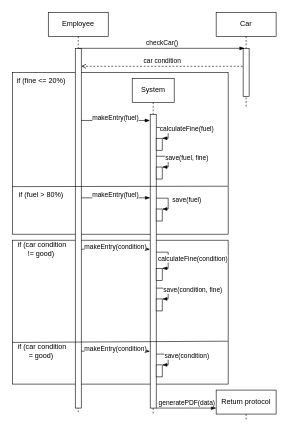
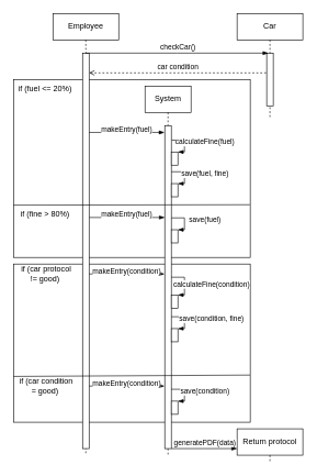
  <mxCell id="0" />
  <mxCell id="1" parent="0" />
  <mxCell id="2" value="" style="rounded=0;whiteSpace=wrap;html=1;" vertex="1" parent="1"><mxGeometry x="20" y="400" width="360" height="240" as="geometry" /></mxCell>
  <mxCell id="3" value="" style="rounded=0;whiteSpace=wrap;html=1;" vertex="1" parent="1"><mxGeometry x="20" y="120" width="360" height="270" as="geometry" /></mxCell>
  <mxCell id="4" value="Employee" style="shape=umlLifeline;perimeter=lifelinePerimeter;whiteSpace=wrap;html=1;container=1;dropTarget=0;collapsible=0;recursiveResize=0;outlineConnect=0;portConstraint=eastwest;newEdgeStyle={&quot;curved&quot;:0,&quot;rounded&quot;:0};" parent="1" vertex="1"><mxGeometry x="80" y="20" width="100" height="670" as="geometry" /></mxCell>
  <mxCell id="5" value="" style="rounded=0;whiteSpace=wrap;html=1;" parent="1" vertex="1"><mxGeometry x="125" y="80" width="10" height="600" as="geometry" /></mxCell>
  <mxCell id="6" value="Car" style="shape=umlLifeline;perimeter=lifelinePerimeter;whiteSpace=wrap;html=1;container=1;dropTarget=0;collapsible=0;recursiveResize=0;outlineConnect=0;portConstraint=eastwest;newEdgeStyle={&quot;curved&quot;:0,&quot;rounded&quot;:0};" parent="1" vertex="1"><mxGeometry x="360" y="20" width="100" height="160" as="geometry" /></mxCell>
  <mxCell id="7" value="" style="rounded=0;whiteSpace=wrap;html=1;" parent="1" vertex="1"><mxGeometry x="405" y="80" width="10" height="80" as="geometry" /></mxCell>
  <mxCell id="8" value="" style="edgeStyle=elbowEdgeStyle;fontSize=12;html=1;endArrow=blockThin;endFill=1;rounded=0;exitX=0.5;exitY=0;exitDx=0;exitDy=0;entryX=0.25;entryY=0;entryDx=0;entryDy=0;" parent="1" source="5" target="7" edge="1"><mxGeometry width="160" relative="1" as="geometry"><mxPoint x="160" y="80" as="sourcePoint" /><mxPoint x="320" y="80" as="targetPoint" /></mxGeometry></mxCell>
  <mxCell id="9" value="checkCar()" style="edgeLabel;html=1;align=center;verticalAlign=middle;resizable=0;points=[];" parent="8" vertex="1" connectable="0"><mxGeometry x="0.137" relative="1" as="geometry"><mxPoint x="-19" y="-10" as="offset" /></mxGeometry></mxCell>
  <mxCell id="10" value="" style="edgeStyle=elbowEdgeStyle;fontSize=12;html=1;endArrow=none;endFill=0;rounded=0;dashed=1;startArrow=open;startFill=0;entryX=-0.028;entryY=0.374;entryDx=0;entryDy=0;entryPerimeter=0;" parent="1" edge="1" target="7"><mxGeometry width="160" relative="1" as="geometry"><mxPoint x="135" y="110" as="sourcePoint" /><mxPoint x="400" y="110" as="targetPoint" /><Array as="points"><mxPoint x="400" y="100" /><mxPoint x="135.23" y="110.03" /></Array></mxGeometry></mxCell>
  <mxCell id="11" value="car condition" style="edgeLabel;html=1;align=center;verticalAlign=middle;resizable=0;points=[];" parent="10" vertex="1" connectable="0"><mxGeometry x="0.137" relative="1" as="geometry"><mxPoint x="-19" y="-10" as="offset" /></mxGeometry></mxCell>
- <mxCell id="12" value="if (fine &amp;lt;= 20%)&amp;nbsp;" style="text;html=1;align=center;verticalAlign=middle;whiteSpace=wrap;rounded=0;" vertex="1" parent="1"><mxGeometry x="20" y="120" width="100" height="30" as="geometry" /></mxCell>
+ <mxCell id="12" value="if (fuel &amp;lt;= 20%)&amp;nbsp;" style="text;html=1;align=center;verticalAlign=middle;whiteSpace=wrap;rounded=0;" vertex="1" parent="1"><mxGeometry x="20" y="120" width="100" height="30" as="geometry" /></mxCell>
  <mxCell id="13" value="System" style="shape=umlLifeline;perimeter=lifelinePerimeter;whiteSpace=wrap;html=1;container=1;dropTarget=0;collapsible=0;recursiveResize=0;outlineConnect=0;portConstraint=eastwest;newEdgeStyle={&quot;curved&quot;:0,&quot;rounded&quot;:0};" vertex="1" parent="1"><mxGeometry x="220" y="130" width="70" height="560" as="geometry" /></mxCell>
  <mxCell id="14" value="" style="rounded=0;whiteSpace=wrap;html=1;" vertex="1" parent="1"><mxGeometry x="250" y="190" width="10" height="490" as="geometry" /></mxCell>
  <mxCell id="15" value="" style="edgeStyle=elbowEdgeStyle;fontSize=12;html=1;endArrow=blockThin;endFill=1;rounded=0;exitX=1.025;exitY=0.324;exitDx=0;exitDy=0;exitPerimeter=0;" edge="1" parent="1"><mxGeometry width="160" relative="1" as="geometry"><mxPoint x="135.25" y="329.4" as="sourcePoint" /><mxPoint x="250" y="329.4" as="targetPoint" /><Array as="points" /></mxGeometry></mxCell>
  <mxCell id="16" value="makeEntry(fuel)" style="edgeLabel;html=1;align=center;verticalAlign=middle;resizable=0;points=[];" vertex="1" connectable="0" parent="15"><mxGeometry x="0.127" relative="1" as="geometry"><mxPoint x="-9" y="-5" as="offset" /></mxGeometry></mxCell>
  <mxCell id="17" value="" style="rounded=0;whiteSpace=wrap;html=1;" vertex="1" parent="1"><mxGeometry x="260" y="230" width="10" height="20" as="geometry" /></mxCell>
  <mxCell id="18" value="" style="edgeStyle=elbowEdgeStyle;fontSize=12;html=1;endArrow=blockThin;endFill=1;rounded=0;exitX=1.049;exitY=0.045;exitDx=0;exitDy=0;exitPerimeter=0;entryX=1;entryY=0;entryDx=0;entryDy=0;" edge="1" parent="1" source="14" target="17"><mxGeometry width="160" relative="1" as="geometry"><mxPoint x="222" y="220" as="sourcePoint" /><mxPoint x="382" y="220" as="targetPoint" /><Array as="points"><mxPoint x="280" y="210" /></Array></mxGeometry></mxCell>
  <mxCell id="19" value="calculateFine(fuel)" style="edgeLabel;html=1;align=center;verticalAlign=middle;resizable=0;points=[];" vertex="1" connectable="0" parent="18"><mxGeometry x="0.256" relative="1" as="geometry"><mxPoint x="30" y="-8" as="offset" /></mxGeometry></mxCell>
  <mxCell id="20" value="" style="endArrow=none;html=1;rounded=0;exitX=0;exitY=0.486;exitDx=0;exitDy=0;exitPerimeter=0;" edge="1" parent="1"><mxGeometry width="50" height="50" relative="1" as="geometry"><mxPoint x="20" y="310.66" as="sourcePoint" /><mxPoint x="379.43" y="310" as="targetPoint" /></mxGeometry></mxCell>
- <mxCell id="21" value="if (fuel &amp;gt; 80%)&amp;nbsp;" style="text;html=1;align=center;verticalAlign=middle;whiteSpace=wrap;rounded=0;" vertex="1" parent="1"><mxGeometry x="20" y="310" width="100" height="30" as="geometry" /></mxCell>
+ <mxCell id="21" value="if (fine &amp;gt; 80%)&amp;nbsp;" style="text;html=1;align=center;verticalAlign=middle;whiteSpace=wrap;rounded=0;" vertex="1" parent="1"><mxGeometry x="20" y="310" width="100" height="30" as="geometry" /></mxCell>
  <mxCell id="22" value="" style="edgeStyle=elbowEdgeStyle;fontSize=12;html=1;endArrow=blockThin;endFill=1;rounded=0;exitX=1.041;exitY=0.526;exitDx=0;exitDy=0;exitPerimeter=0;entryX=-0.04;entryY=0.733;entryDx=0;entryDy=0;entryPerimeter=0;" edge="1" parent="1"><mxGeometry width="160" relative="1" as="geometry"><mxPoint x="135" y="200.36" as="sourcePoint" /><mxPoint x="249.19" y="200" as="targetPoint" /><Array as="points"><mxPoint x="249.59" y="89.72" /></Array></mxGeometry></mxCell>
  <mxCell id="23" value="makeEntry(fuel)" style="edgeLabel;html=1;align=center;verticalAlign=middle;resizable=0;points=[];" vertex="1" connectable="0" parent="22"><mxGeometry x="0.127" relative="1" as="geometry"><mxPoint x="-9" y="-5" as="offset" /></mxGeometry></mxCell>
- <mxCell id="24" value="if (car condition&lt;br&gt;!= good)&amp;nbsp;" style="text;html=1;align=center;verticalAlign=middle;whiteSpace=wrap;rounded=0;" vertex="1" parent="1"><mxGeometry x="20" y="400" width="100" height="30" as="geometry" /></mxCell>
+ <mxCell id="24" value="if (car protocol&lt;br&gt;!= good)&amp;nbsp;" style="text;html=1;align=center;verticalAlign=middle;whiteSpace=wrap;rounded=0;" vertex="1" parent="1"><mxGeometry x="20" y="400" width="100" height="30" as="geometry" /></mxCell>
  <mxCell id="25" value="" style="edgeStyle=elbowEdgeStyle;fontSize=12;html=1;endArrow=blockThin;endFill=1;rounded=0;exitX=1.041;exitY=0.526;exitDx=0;exitDy=0;exitPerimeter=0;entryX=-0.04;entryY=0.733;entryDx=0;entryDy=0;entryPerimeter=0;" edge="1" parent="1"><mxGeometry width="160" relative="1" as="geometry"><mxPoint x="135" y="415.07" as="sourcePoint" /><mxPoint x="249.19" y="414.71" as="targetPoint" /><Array as="points"><mxPoint x="249.59" y="304.43" /></Array></mxGeometry></mxCell>
  <mxCell id="26" value="makeEntry(condition)" style="edgeLabel;html=1;align=center;verticalAlign=middle;resizable=0;points=[];" vertex="1" connectable="0" parent="25"><mxGeometry x="0.127" relative="1" as="geometry"><mxPoint x="-9" y="-5" as="offset" /></mxGeometry></mxCell>
  <mxCell id="27" value="" style="rounded=0;whiteSpace=wrap;html=1;" vertex="1" parent="1"><mxGeometry x="260" y="447" width="10" height="20" as="geometry" /></mxCell>
  <mxCell id="28" value="" style="edgeStyle=elbowEdgeStyle;fontSize=12;html=1;endArrow=blockThin;endFill=1;rounded=0;exitX=1.049;exitY=0.045;exitDx=0;exitDy=0;exitPerimeter=0;entryX=1;entryY=0;entryDx=0;entryDy=0;" edge="1" parent="1" target="27"><mxGeometry width="160" relative="1" as="geometry"><mxPoint x="260" y="420" as="sourcePoint" /><mxPoint x="382" y="437" as="targetPoint" /><Array as="points"><mxPoint x="280" y="427" /></Array></mxGeometry></mxCell>
  <mxCell id="29" value="calculateFine(condition)" style="edgeLabel;html=1;align=center;verticalAlign=middle;resizable=0;points=[];" vertex="1" connectable="0" parent="28"><mxGeometry x="0.256" relative="1" as="geometry"><mxPoint x="40" y="-6" as="offset" /></mxGeometry></mxCell>
  <mxCell id="30" value="" style="endArrow=none;html=1;rounded=0;exitX=0.009;exitY=0.64;exitDx=0;exitDy=0;exitPerimeter=0;entryX=0.999;entryY=0.702;entryDx=0;entryDy=0;entryPerimeter=0;" edge="1" parent="1" target="2"><mxGeometry width="50" height="50" relative="1" as="geometry"><mxPoint x="20" y="570.52" as="sourcePoint" /><mxPoint x="376.76" y="570" as="targetPoint" /></mxGeometry></mxCell>
  <mxCell id="31" value="" style="edgeStyle=elbowEdgeStyle;fontSize=12;html=1;endArrow=blockThin;endFill=1;rounded=0;exitX=1.041;exitY=0.526;exitDx=0;exitDy=0;exitPerimeter=0;entryX=-0.04;entryY=0.733;entryDx=0;entryDy=0;entryPerimeter=0;" edge="1" parent="1"><mxGeometry width="160" relative="1" as="geometry"><mxPoint x="135" y="585.16" as="sourcePoint" /><mxPoint x="249.19" y="584.8" as="targetPoint" /><Array as="points"><mxPoint x="249.59" y="474.52" /></Array></mxGeometry></mxCell>
  <mxCell id="32" value="makeEntry(condition)" style="edgeLabel;html=1;align=center;verticalAlign=middle;resizable=0;points=[];" vertex="1" connectable="0" parent="31"><mxGeometry x="0.127" relative="1" as="geometry"><mxPoint x="-9" y="-5" as="offset" /></mxGeometry></mxCell>
  <mxCell id="33" value="if (car condition&lt;br&gt;= good)&amp;nbsp;" style="text;html=1;align=center;verticalAlign=middle;whiteSpace=wrap;rounded=0;" vertex="1" parent="1"><mxGeometry x="20" y="570" width="100" height="30" as="geometry" /></mxCell>
  <mxCell id="34" value="" style="rounded=0;whiteSpace=wrap;html=1;" vertex="1" parent="1"><mxGeometry x="260" y="278" width="10" height="20" as="geometry" /></mxCell>
  <mxCell id="35" value="" style="edgeStyle=elbowEdgeStyle;fontSize=12;html=1;endArrow=blockThin;endFill=1;rounded=0;exitX=1.049;exitY=0.045;exitDx=0;exitDy=0;exitPerimeter=0;entryX=1;entryY=0;entryDx=0;entryDy=0;" edge="1" parent="1" target="34"><mxGeometry width="160" relative="1" as="geometry"><mxPoint x="260" y="260" as="sourcePoint" /><mxPoint x="382" y="268" as="targetPoint" /><Array as="points"><mxPoint x="280" y="258" /></Array></mxGeometry></mxCell>
  <mxCell id="36" value="save(fuel, fine)" style="edgeLabel;html=1;align=center;verticalAlign=middle;resizable=0;points=[];" vertex="1" connectable="0" parent="35"><mxGeometry x="0.256" relative="1" as="geometry"><mxPoint x="30" y="-8" as="offset" /></mxGeometry></mxCell>
  <mxCell id="37" value="" style="rounded=0;whiteSpace=wrap;html=1;" vertex="1" parent="1"><mxGeometry x="260" y="348" width="10" height="20" as="geometry" /></mxCell>
  <mxCell id="38" value="" style="edgeStyle=elbowEdgeStyle;fontSize=12;html=1;endArrow=blockThin;endFill=1;rounded=0;exitX=1.049;exitY=0.045;exitDx=0;exitDy=0;exitPerimeter=0;entryX=1;entryY=0;entryDx=0;entryDy=0;" edge="1" parent="1" target="37"><mxGeometry width="160" relative="1" as="geometry"><mxPoint x="260" y="330" as="sourcePoint" /><mxPoint x="382" y="338" as="targetPoint" /><Array as="points"><mxPoint x="280" y="328" /></Array></mxGeometry></mxCell>
  <mxCell id="39" value="save(fuel)" style="edgeLabel;html=1;align=center;verticalAlign=middle;resizable=0;points=[];" vertex="1" connectable="0" parent="38"><mxGeometry x="0.256" relative="1" as="geometry"><mxPoint x="30" y="-8" as="offset" /></mxGeometry></mxCell>
  <mxCell id="40" value="" style="rounded=0;whiteSpace=wrap;html=1;" vertex="1" parent="1"><mxGeometry x="260" y="498" width="10" height="20" as="geometry" /></mxCell>
  <mxCell id="41" value="" style="edgeStyle=elbowEdgeStyle;fontSize=12;html=1;endArrow=blockThin;endFill=1;rounded=0;exitX=1.049;exitY=0.045;exitDx=0;exitDy=0;exitPerimeter=0;entryX=1;entryY=0;entryDx=0;entryDy=0;" edge="1" parent="1" target="40"><mxGeometry width="160" relative="1" as="geometry"><mxPoint x="260" y="480" as="sourcePoint" /><mxPoint x="382" y="488" as="targetPoint" /><Array as="points"><mxPoint x="280" y="478" /></Array></mxGeometry></mxCell>
  <mxCell id="42" value="save(condition, fine)" style="edgeLabel;html=1;align=center;verticalAlign=middle;resizable=0;points=[];" vertex="1" connectable="0" parent="41"><mxGeometry x="0.256" relative="1" as="geometry"><mxPoint x="40" y="-8" as="offset" /></mxGeometry></mxCell>
  <mxCell id="43" value="" style="rounded=0;whiteSpace=wrap;html=1;" vertex="1" parent="1"><mxGeometry x="260" y="608" width="10" height="20" as="geometry" /></mxCell>
  <mxCell id="44" value="" style="edgeStyle=elbowEdgeStyle;fontSize=12;html=1;endArrow=blockThin;endFill=1;rounded=0;exitX=1.049;exitY=0.045;exitDx=0;exitDy=0;exitPerimeter=0;entryX=1;entryY=0;entryDx=0;entryDy=0;" edge="1" parent="1" target="43"><mxGeometry width="160" relative="1" as="geometry"><mxPoint x="260" y="590" as="sourcePoint" /><mxPoint x="382" y="598" as="targetPoint" /><Array as="points"><mxPoint x="280" y="588" /></Array></mxGeometry></mxCell>
  <mxCell id="45" value="save(condition)" style="edgeLabel;html=1;align=center;verticalAlign=middle;resizable=0;points=[];" vertex="1" connectable="0" parent="44"><mxGeometry x="0.256" relative="1" as="geometry"><mxPoint x="30" y="-8" as="offset" /></mxGeometry></mxCell>
  <mxCell id="46" value="Return protocol" style="shape=umlLifeline;perimeter=lifelinePerimeter;whiteSpace=wrap;html=1;container=1;dropTarget=0;collapsible=0;recursiveResize=0;outlineConnect=0;portConstraint=eastwest;newEdgeStyle={&quot;curved&quot;:0,&quot;rounded&quot;:0};" vertex="1" parent="1"><mxGeometry x="360" y="650" width="100" height="50" as="geometry" /></mxCell>
  <mxCell id="47" value="" style="edgeStyle=elbowEdgeStyle;fontSize=12;html=1;endArrow=blockThin;endFill=1;rounded=0;elbow=horizontal;" edge="1" parent="1"><mxGeometry width="160" relative="1" as="geometry"><mxPoint x="260" y="680" as="sourcePoint" /><mxPoint x="360" y="680" as="targetPoint" /></mxGeometry></mxCell>
  <mxCell id="48" value="generatePDF(data)" style="edgeLabel;html=1;align=center;verticalAlign=middle;resizable=0;points=[];" vertex="1" connectable="0" parent="47"><mxGeometry x="-0.193" relative="1" as="geometry"><mxPoint x="10" y="-10" as="offset" /></mxGeometry></mxCell>
